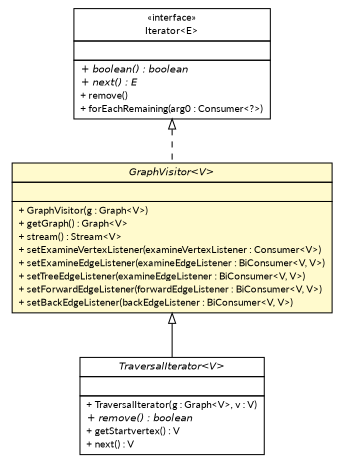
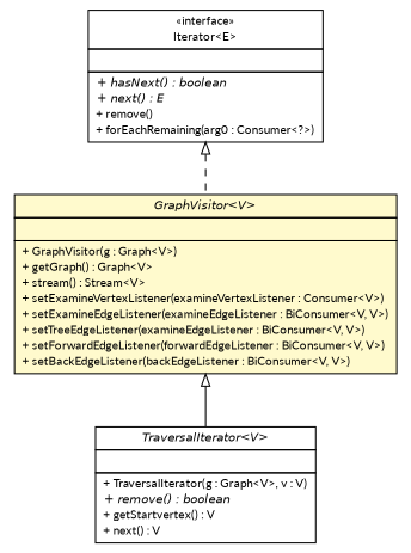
  digraph {
    fontname=Lato
    nodesep=0.25
    ranksep=0.5
    node [fontcolor=black fontname=Lato fontsize=10.0 shape=plaintext]
    edge [arrowtail=empty dir=back fontname=Lato fontsize=10 headport=p labelfontname=Helvetica labelfontsize=10 tailport=p]
    n1 [label=<<table title="org.jgraphl.graph.traversal.TraversalIterator" border="0" cellborder="1" cellspacing="0" cellpadding="2" port="p" href="./TraversalIterator.html"> 		<tr><td><table border="0" cellspacing="0" cellpadding="1"> <tr><td align="center" balign="center"><font face="Helvetica-Oblique"> TraversalIterator&lt;V&gt; </font></td></tr> 		</table></td></tr> 		<tr><td><table border="0" cellspacing="0" cellpadding="1"> <tr><td align="left" balign="left">  </td></tr> 		</table></td></tr> 		<tr><td><table border="0" cellspacing="0" cellpadding="1"> <tr><td align="left" balign="left"> + TraversalIterator(g : Graph&lt;V&gt;, v : V) </td></tr> <tr><td align="left" balign="left"><font face="Helvetica-Oblique" point-size="10.0"> + remove() : boolean </font></td></tr> <tr><td align="left" balign="left"> + getStartvertex() : V </td></tr> <tr><td align="left" balign="left"> + next() : V </td></tr> 		</table></td></tr> 		</table>>]
    n2 [label=<<table title="org.jgraphl.graph.traversal.GraphVisitor" border="0" cellborder="1" cellspacing="0" cellpadding="2" port="p" bgcolor="lemonChiffon" href="./GraphVisitor.html"> 		<tr><td><table border="0" cellspacing="0" cellpadding="1"> <tr><td align="center" balign="center"><font face="Helvetica-Oblique"> GraphVisitor&lt;V&gt; </font></td></tr> 		</table></td></tr> 		<tr><td><table border="0" cellspacing="0" cellpadding="1"> <tr><td align="left" balign="left">  </td></tr> 		</table></td></tr> 		<tr><td><table border="0" cellspacing="0" cellpadding="1"> <tr><td align="left" balign="left"> + GraphVisitor(g : Graph&lt;V&gt;) </td></tr> <tr><td align="left" balign="left"> + getGraph() : Graph&lt;V&gt; </td></tr> <tr><td align="left" balign="left"> + stream() : Stream&lt;V&gt; </td></tr> <tr><td align="left" balign="left"> + setExamineVertexListener(examineVertexListener : Consumer&lt;V&gt;) </td></tr> <tr><td align="left" balign="left"> + setExamineEdgeListener(examineEdgeListener : BiConsumer&lt;V, V&gt;) </td></tr> <tr><td align="left" balign="left"> + setTreeEdgeListener(examineEdgeListener : BiConsumer&lt;V, V&gt;) </td></tr> <tr><td align="left" balign="left"> + setForwardEdgeListener(forwardEdgeListener : BiConsumer&lt;V, V&gt;) </td></tr> <tr><td align="left" balign="left"> + setBackEdgeListener(backEdgeListener : BiConsumer&lt;V, V&gt;) </td></tr> 		</table></td></tr> 		</table>>]
-   n3 [label=<<table title="java.util.Iterator" border="0" cellborder="1" cellspacing="0" cellpadding="2" port="p" href="http://java.sun.com/j2se/1.4.2/docs/api/java/util/Iterator.html"> 		<tr><td><table border="0" cellspacing="0" cellpadding="1"> <tr><td align="center" balign="center"> &#171;interface&#187; </td></tr> <tr><td align="center" balign="center"> Iterator&lt;E&gt; </td></tr> 		</table></td></tr> 		<tr><td><table border="0" cellspacing="0" cellpadding="1"> <tr><td align="left" balign="left">  </td></tr> 		</table></td></tr> 		<tr><td><table border="0" cellspacing="0" cellpadding="1"> <tr><td align="left" balign="left"><font face="Helvetica-Oblique" point-size="10.0"> + boolean() : boolean </font></td></tr> <tr><td align="left" balign="left"><font face="Helvetica-Oblique" point-size="10.0"> + next() : E </font></td></tr> <tr><td align="left" balign="left"> + remove() </td></tr> <tr><td align="left" balign="left"> + forEachRemaining(arg0 : Consumer&lt;?&gt;) </td></tr> 		</table></td></tr> 		</table>>]
+   n3 [label=<<table title="java.util.Iterator" border="0" cellborder="1" cellspacing="0" cellpadding="2" port="p" href="http://java.sun.com/j2se/1.4.2/docs/api/java/util/Iterator.html"> 		<tr><td><table border="0" cellspacing="0" cellpadding="1"> <tr><td align="center" balign="center"> &#171;interface&#187; </td></tr> <tr><td align="center" balign="center"> Iterator&lt;E&gt; </td></tr> 		</table></td></tr> 		<tr><td><table border="0" cellspacing="0" cellpadding="1"> <tr><td align="left" balign="left">  </td></tr> 		</table></td></tr> 		<tr><td><table border="0" cellspacing="0" cellpadding="1"> <tr><td align="left" balign="left"><font face="Helvetica-Oblique" point-size="10.0"> + hasNext() : boolean </font></td></tr> <tr><td align="left" balign="left"><font face="Helvetica-Oblique" point-size="10.0"> + next() : E </font></td></tr> <tr><td align="left" balign="left"> + remove() </td></tr> <tr><td align="left" balign="left"> + forEachRemaining(arg0 : Consumer&lt;?&gt;) </td></tr> 		</table></td></tr> 		</table>>]
    n2 -> n1
    n3 -> n2 [style=dashed]
  }
